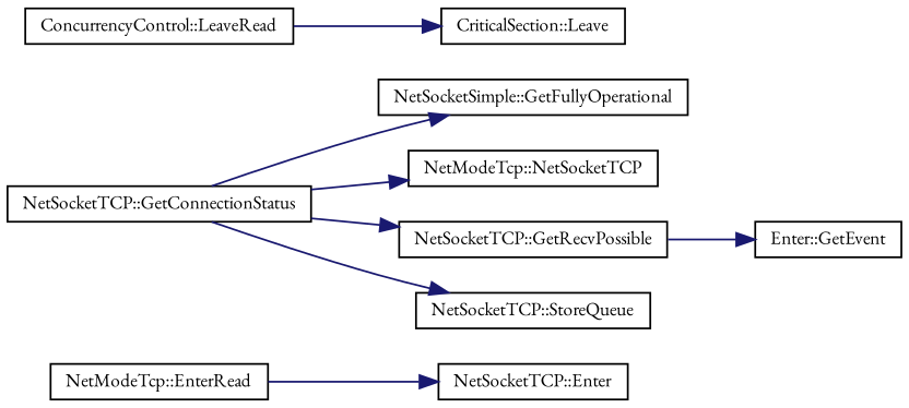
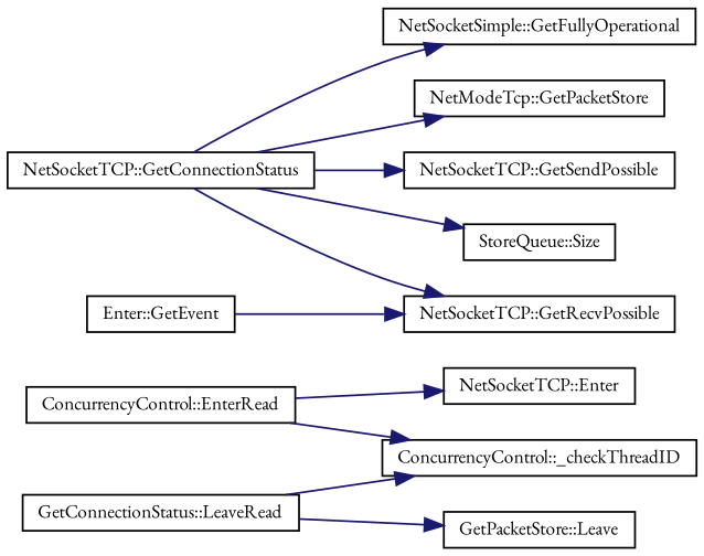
  digraph {
    fontname="EB Garamond"
    rankdir=LR
    node [color=black fillcolor=white fontname="EB Garamond" fontsize=10 shape=record style=filled]
    edge [color=midnightblue fontname="EB Garamond" fontsize=10 labelfontname=FreeSans labelfontsize=10 style=solid]
-   n1 [height=0.2 label="NetModeTcp::EnterRead" width=0.4]
+   n1 [height=0.2 label="ConcurrencyControl::EnterRead" width=0.4]
+   n2 [height=0.2 label="ConcurrencyControl::_checkThreadID" width=0.4]
    n3 [height=0.2 label="NetSocketTCP::Enter" width=0.4]
    n4 [height=0.2 label="NetSocketTCP::GetConnectionStatus" width=0.4]
    n5 [height=0.2 label="NetSocketSimple::GetFullyOperational" width=0.4]
-   n6 [height=0.2 label="NetModeTcp::NetSocketTCP" width=0.4]
+   n6 [height=0.2 label="NetModeTcp::GetPacketStore" width=0.4]
    n7 [height=0.2 label="NetSocketTCP::GetRecvPossible" width=0.4]
-   n8 [height=0.2 label="NetSocketTCP::StoreQueue" width=0.4]
-   n10 [height=0.2 label="ConcurrencyControl::LeaveRead" width=0.4]
-   n11 [height=0.2 label="CriticalSection::Leave" width=0.4]
+   n8 [height=0.2 label="NetSocketTCP::GetSendPossible" width=0.4]
+   n9 [height=0.2 label="StoreQueue::Size" width=0.4]
+   n10 [height=0.2 label="GetConnectionStatus::LeaveRead" width=0.4]
+   n11 [height=0.2 label="GetPacketStore::Leave" width=0.4]
    n12 [height=0.2 label="Enter::GetEvent" width=0.4]
+   n1 -> n2
    n1 -> n3
    n4 -> n5
    n4 -> n6
    n4 -> n7
    n4 -> n8
-   n7 -> n12
+   n4 -> n9
+   n12 -> n7
+   n10 -> n2
    n10 -> n11
  }
